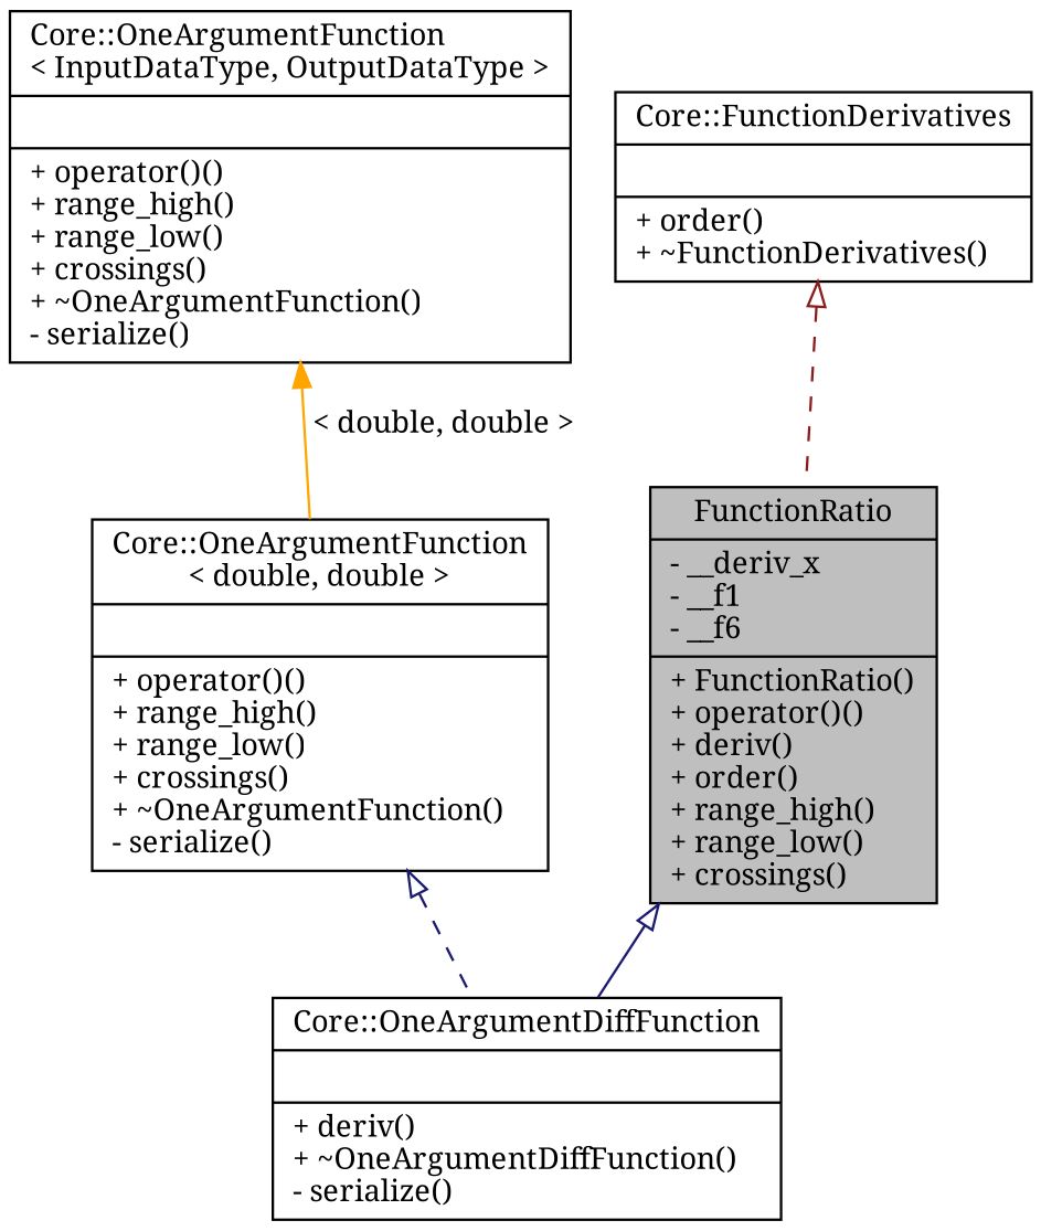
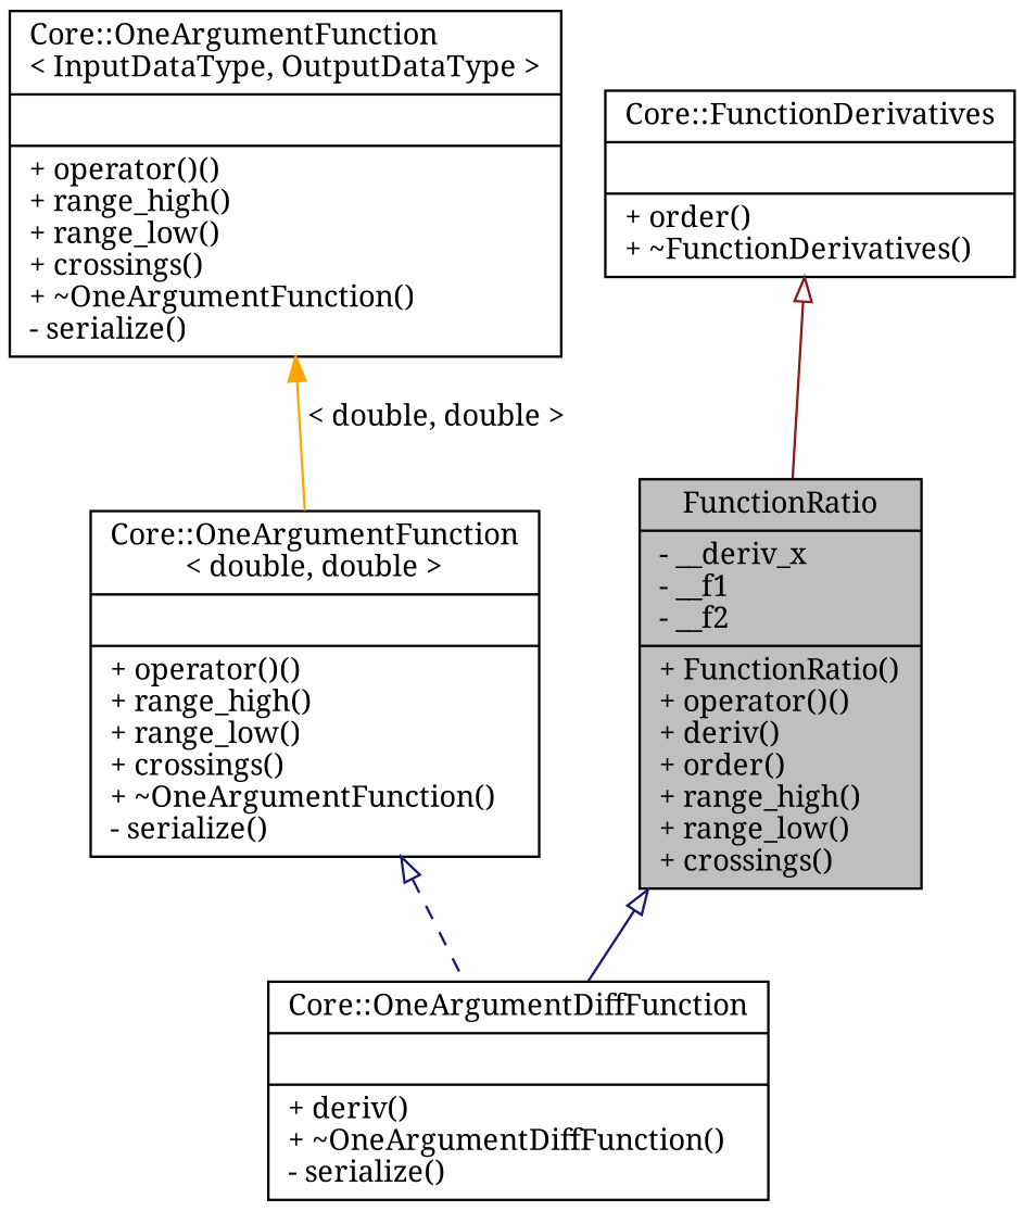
  digraph {
    fontname="Noto Serif"
    node [color=black fillcolor=white fontname="Noto Serif" fontsize=12 shape=record style=filled]
    edge [arrowtail=onormal color=midnightblue dir=back fontname="Noto Serif" fontsize=12 labelfontname=Helvetica labelfontsize=12 style=solid]
-   n1 [fillcolor=grey75 fontcolor=black height=0.2 label="{FunctionRatio\n|- __deriv_x\l- __f1\l- __f6\l|+ FunctionRatio()\l+ operator()()\l+ deriv()\l+ order()\l+ range_high()\l+ range_low()\l+ crossings()\l}" width=0.4]
+   n1 [fillcolor=grey75 fontcolor=black height=0.2 label="{FunctionRatio\n|- __deriv_x\l- __f1\l- __f2\l|+ FunctionRatio()\l+ operator()()\l+ deriv()\l+ order()\l+ range_high()\l+ range_low()\l+ crossings()\l}" width=0.4]
    n2 [height=0.2 label="{Core::OneArgumentDiffFunction\n||+ deriv()\l+ ~OneArgumentDiffFunction()\l- serialize()\l}" width=0.4]
    n3 [height=0.2 label="{Core::OneArgumentFunction\l\< double, double \>\n||+ operator()()\l+ range_high()\l+ range_low()\l+ crossings()\l+ ~OneArgumentFunction()\l- serialize()\l}" width=0.4]
    n4 [height=0.2 label="{Core::OneArgumentFunction\l\< InputDataType, OutputDataType \>\n||+ operator()()\l+ range_high()\l+ range_low()\l+ crossings()\l+ ~OneArgumentFunction()\l- serialize()\l}" width=0.4]
    n5 [height=0.2 label="{Core::FunctionDerivatives\n||+ order()\l+ ~FunctionDerivatives()\l}" width=0.4]
    n1 -> n2
    n3 -> n2 [style=dashed]
    n4 -> n3 [color=orange label=" \< double, double \>" arrowtail=""]
-   n5 -> n1 [color=firebrick4 style=dashed]
+   n5 -> n1 [color=firebrick4]
  }
